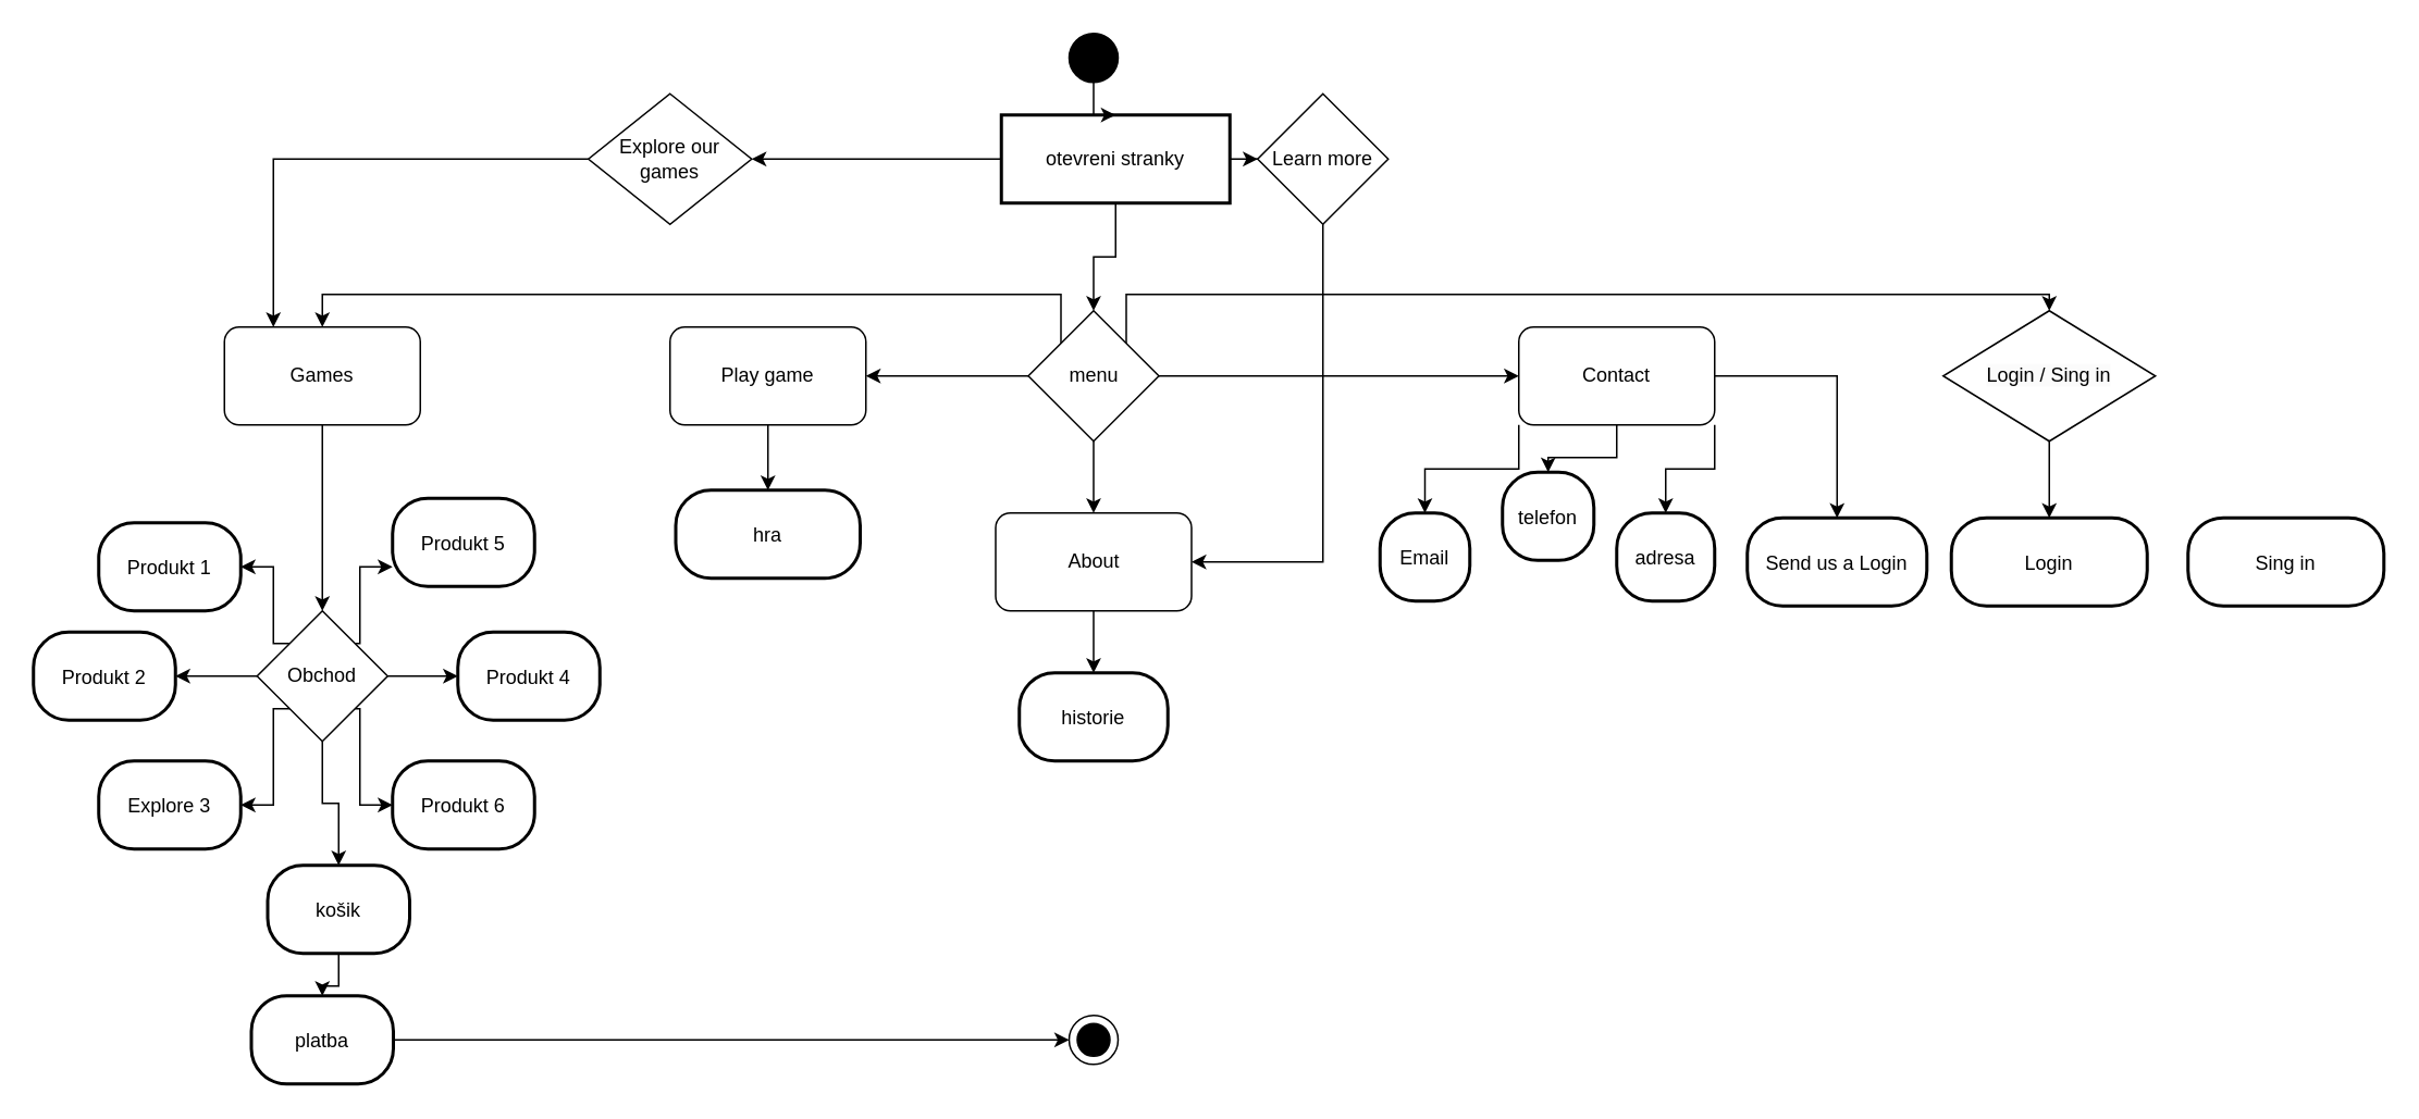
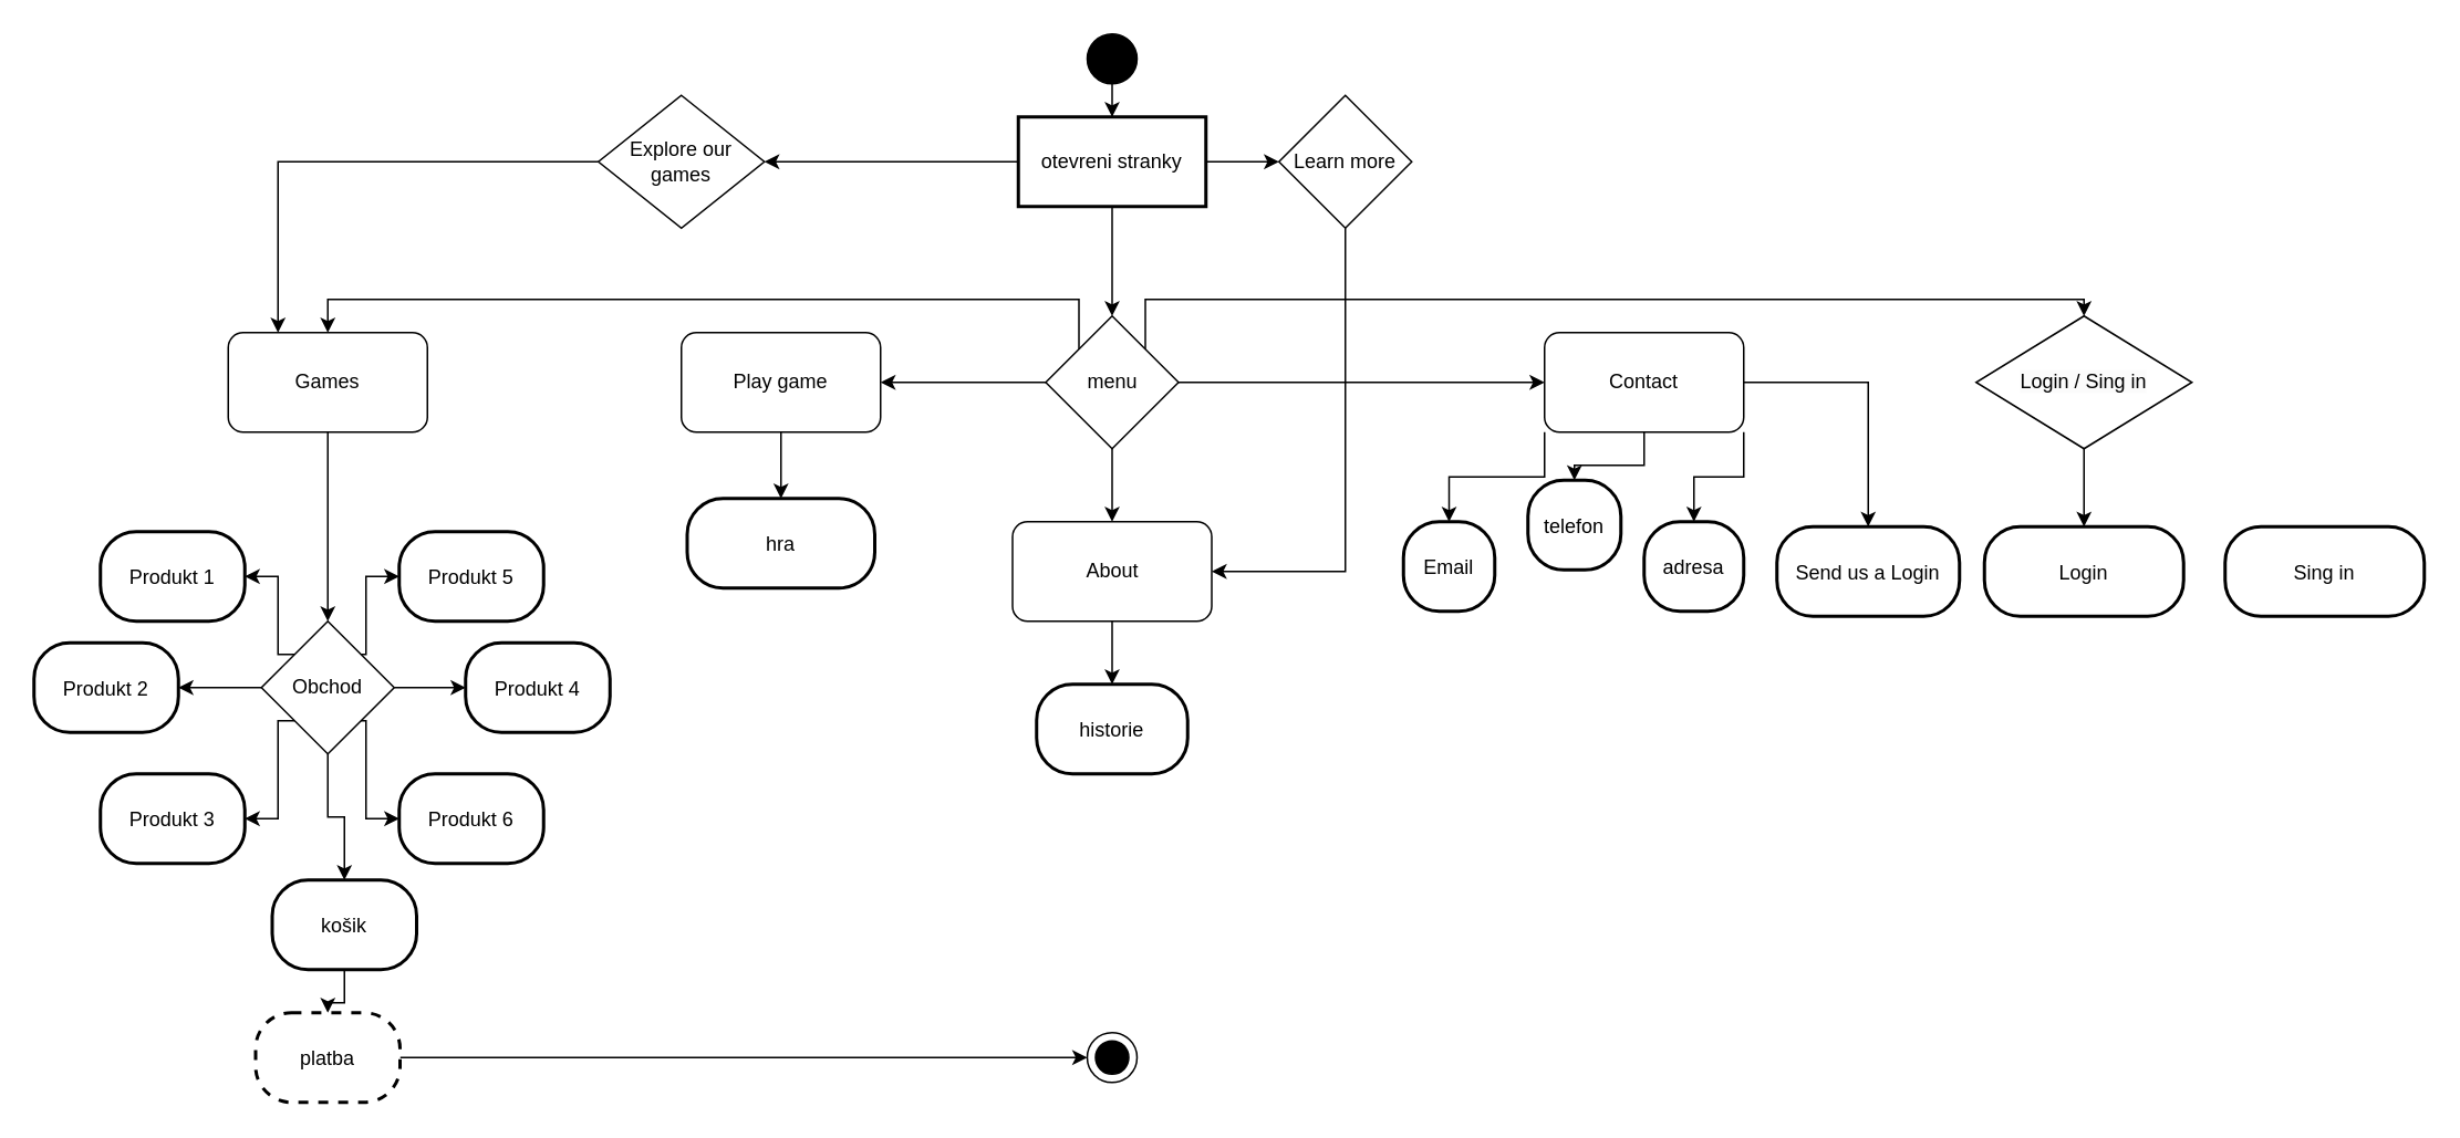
  <mxCell id="0" />
  <mxCell id="1" parent="0" />
  <mxCell id="2" value="" style="edgeStyle=orthogonalEdgeStyle;rounded=0;orthogonalLoop=1;jettySize=auto;html=1;" parent="1" source="5" target="18" edge="1"><mxGeometry relative="1" as="geometry" /></mxCell>
  <mxCell id="3" style="edgeStyle=orthogonalEdgeStyle;rounded=0;orthogonalLoop=1;jettySize=auto;html=1;entryX=1;entryY=0.5;entryDx=0;entryDy=0;" edge="1" parent="1" source="5" target="56"><mxGeometry relative="1" as="geometry" /></mxCell>
  <mxCell id="4" value="" style="edgeStyle=orthogonalEdgeStyle;rounded=0;orthogonalLoop=1;jettySize=auto;html=1;" edge="1" parent="1" source="5" target="58"><mxGeometry relative="1" as="geometry" /></mxCell>
- <mxCell id="5" value="otevreni stranky" style="whiteSpace=wrap;strokeWidth=2;" parent="1" vertex="1"><mxGeometry x="613" y="70" width="140" height="54" as="geometry" /></mxCell>
+ <mxCell id="5" value="otevreni stranky" style="whiteSpace=wrap;strokeWidth=2;" parent="1" vertex="1"><mxGeometry x="613" y="70" width="113" height="54" as="geometry" /></mxCell>
  <mxCell id="6" value="historie" style="rounded=1;arcSize=40;strokeWidth=2" parent="1" vertex="1"><mxGeometry x="624" y="412" width="91" height="54" as="geometry" /></mxCell>
  <mxCell id="7" value="telefon" style="rounded=1;arcSize=40;strokeWidth=2" parent="1" vertex="1"><mxGeometry x="920" y="289" width="56" height="54" as="geometry" /></mxCell>
  <mxCell id="8" value="Email" style="rounded=1;arcSize=40;strokeWidth=2" parent="1" vertex="1"><mxGeometry x="845" y="314" width="55" height="54" as="geometry" /></mxCell>
  <mxCell id="9" value="adresa" style="rounded=1;arcSize=40;strokeWidth=2" parent="1" vertex="1"><mxGeometry x="990" y="314" width="60" height="54" as="geometry" /></mxCell>
  <mxCell id="10" value="hra" style="rounded=1;arcSize=40;strokeWidth=2" parent="1" vertex="1"><mxGeometry x="413.5" y="300" width="113" height="54" as="geometry" /></mxCell>
  <mxCell id="11" value="" style="edgeStyle=orthogonalEdgeStyle;rounded=0;orthogonalLoop=1;jettySize=auto;html=1;" parent="1" source="12" target="5" edge="1"><mxGeometry relative="1" as="geometry" /></mxCell>
  <mxCell id="12" value="" style="ellipse;whiteSpace=wrap;html=1;aspect=fixed;fillColor=#000000;" parent="1" vertex="1"><mxGeometry x="654.5" width="30" height="30" as="geometry" y="20" /></mxCell>
  <mxCell id="13" style="edgeStyle=orthogonalEdgeStyle;rounded=0;orthogonalLoop=1;jettySize=auto;html=1;exitX=0;exitY=0.5;exitDx=0;exitDy=0;" parent="1" source="18" target="29" edge="1"><mxGeometry relative="1" as="geometry" /></mxCell>
  <mxCell id="14" value="" style="edgeStyle=orthogonalEdgeStyle;rounded=0;orthogonalLoop=1;jettySize=auto;html=1;" parent="1" source="18" target="27" edge="1"><mxGeometry relative="1" as="geometry" /></mxCell>
  <mxCell id="15" style="edgeStyle=orthogonalEdgeStyle;rounded=0;orthogonalLoop=1;jettySize=auto;html=1;exitX=1;exitY=0.5;exitDx=0;exitDy=0;" parent="1" source="18" target="25" edge="1"><mxGeometry relative="1" as="geometry" /></mxCell>
  <mxCell id="16" style="edgeStyle=orthogonalEdgeStyle;rounded=0;orthogonalLoop=1;jettySize=auto;html=1;exitX=0;exitY=0;exitDx=0;exitDy=0;entryX=0.5;entryY=0;entryDx=0;entryDy=0;" parent="1" source="18" target="31" edge="1"><mxGeometry relative="1" as="geometry"><Array as="points"><mxPoint x="649" y="180" /><mxPoint x="197" y="180" /></Array></mxGeometry></mxCell>
  <mxCell id="17" style="edgeStyle=orthogonalEdgeStyle;rounded=0;orthogonalLoop=1;jettySize=auto;html=1;exitX=1;exitY=0;exitDx=0;exitDy=0;entryX=0.5;entryY=0;entryDx=0;entryDy=0;" parent="1" source="18" target="48" edge="1"><mxGeometry relative="1" as="geometry"><Array as="points"><mxPoint x="690" y="180" /><mxPoint x="1255" y="180" /></Array></mxGeometry></mxCell>
  <mxCell id="18" value="menu" style="rhombus;whiteSpace=wrap;html=1;" parent="1" vertex="1"><mxGeometry x="629.5" y="190" width="80" height="80" as="geometry" /></mxCell>
  <mxCell id="19" value="" style="ellipse;whiteSpace=wrap;html=1;aspect=fixed;strokeColor=#000000;fillColor=#000000;" parent="1" vertex="1"><mxGeometry x="659.5" y="627" width="20" height="20" as="geometry" /></mxCell>
  <mxCell id="20" value="" style="ellipse;whiteSpace=wrap;html=1;aspect=fixed;fillColor=none;" parent="1" vertex="1"><mxGeometry x="654.5" y="622" width="30" height="30" as="geometry" /></mxCell>
  <mxCell id="21" style="edgeStyle=orthogonalEdgeStyle;rounded=0;orthogonalLoop=1;jettySize=auto;html=1;exitX=0;exitY=1;exitDx=0;exitDy=0;entryX=0.5;entryY=0;entryDx=0;entryDy=0;" parent="1" source="25" target="8" edge="1"><mxGeometry relative="1" as="geometry" /></mxCell>
  <mxCell id="22" style="edgeStyle=orthogonalEdgeStyle;rounded=0;orthogonalLoop=1;jettySize=auto;html=1;exitX=0.5;exitY=1;exitDx=0;exitDy=0;entryX=0.5;entryY=0;entryDx=0;entryDy=0;" parent="1" source="25" target="7" edge="1"><mxGeometry relative="1" as="geometry" /></mxCell>
  <mxCell id="23" style="edgeStyle=orthogonalEdgeStyle;rounded=0;orthogonalLoop=1;jettySize=auto;html=1;exitX=1;exitY=1;exitDx=0;exitDy=0;entryX=0.5;entryY=0;entryDx=0;entryDy=0;" parent="1" source="25" target="9" edge="1"><mxGeometry relative="1" as="geometry" /></mxCell>
  <mxCell id="24" style="edgeStyle=orthogonalEdgeStyle;rounded=0;orthogonalLoop=1;jettySize=auto;html=1;exitX=1;exitY=0.5;exitDx=0;exitDy=0;" parent="1" source="25" target="32" edge="1"><mxGeometry relative="1" as="geometry" /></mxCell>
  <mxCell id="25" value="&lt;span style=&quot;text-wrap-mode: nowrap;&quot;&gt;Contact&lt;/span&gt;" style="rounded=1;whiteSpace=wrap;html=1;" parent="1" vertex="1"><mxGeometry x="930" y="200" width="120" height="60" as="geometry" /></mxCell>
  <mxCell id="26" value="" style="edgeStyle=orthogonalEdgeStyle;rounded=0;orthogonalLoop=1;jettySize=auto;html=1;" parent="1" source="27" target="6" edge="1"><mxGeometry relative="1" as="geometry" /></mxCell>
  <mxCell id="27" value="About" style="rounded=1;whiteSpace=wrap;html=1;" parent="1" vertex="1"><mxGeometry x="609.5" y="314" width="120" height="60" as="geometry" /></mxCell>
  <mxCell id="28" value="" style="edgeStyle=orthogonalEdgeStyle;rounded=0;orthogonalLoop=1;jettySize=auto;html=1;" parent="1" source="29" target="10" edge="1"><mxGeometry relative="1" as="geometry" /></mxCell>
  <mxCell id="29" value="Play game" style="rounded=1;whiteSpace=wrap;html=1;" parent="1" vertex="1"><mxGeometry x="410" y="200" width="120" height="60" as="geometry" /></mxCell>
  <mxCell id="30" style="edgeStyle=orthogonalEdgeStyle;rounded=0;orthogonalLoop=1;jettySize=auto;html=1;exitX=0.5;exitY=1;exitDx=0;exitDy=0;" parent="1" source="31" target="40" edge="1"><mxGeometry relative="1" as="geometry" /></mxCell>
  <mxCell id="31" value="Games" style="rounded=1;whiteSpace=wrap;html=1;" parent="1" vertex="1"><mxGeometry x="137" y="200" width="120" height="60" as="geometry" /></mxCell>
  <mxCell id="32" value="Send us a Login" style="rounded=1;arcSize=40;strokeWidth=2" parent="1" vertex="1"><mxGeometry x="1070" y="317" width="110" height="54" as="geometry" /></mxCell>
  <mxCell id="33" value="" style="edgeStyle=orthogonalEdgeStyle;rounded=0;orthogonalLoop=1;jettySize=auto;html=1;" parent="1" source="40" target="46" edge="1"><mxGeometry relative="1" as="geometry" /></mxCell>
  <mxCell id="34" style="edgeStyle=orthogonalEdgeStyle;rounded=0;orthogonalLoop=1;jettySize=auto;html=1;exitX=1;exitY=0;exitDx=0;exitDy=0;" parent="1" source="40" target="43" edge="1"><mxGeometry relative="1" as="geometry"><Array as="points"><mxPoint x="220" y="394" /><mxPoint x="220" y="347" /></Array></mxGeometry></mxCell>
  <mxCell id="35" style="edgeStyle=orthogonalEdgeStyle;rounded=0;orthogonalLoop=1;jettySize=auto;html=1;exitX=1;exitY=1;exitDx=0;exitDy=0;entryX=0;entryY=0.5;entryDx=0;entryDy=0;" parent="1" source="40" target="42" edge="1"><mxGeometry relative="1" as="geometry"><Array as="points"><mxPoint x="220" y="434" /><mxPoint x="220" y="493" /></Array></mxGeometry></mxCell>
  <mxCell id="36" value="" style="edgeStyle=orthogonalEdgeStyle;rounded=0;orthogonalLoop=1;jettySize=auto;html=1;" parent="1" source="40" target="44" edge="1"><mxGeometry relative="1" as="geometry" /></mxCell>
  <mxCell id="37" style="edgeStyle=orthogonalEdgeStyle;rounded=0;orthogonalLoop=1;jettySize=auto;html=1;exitX=0;exitY=0;exitDx=0;exitDy=0;entryX=1;entryY=0.5;entryDx=0;entryDy=0;" parent="1" source="40" target="41" edge="1"><mxGeometry relative="1" as="geometry"><Array as="points"><mxPoint x="167" y="394" /><mxPoint x="167" y="347" /></Array></mxGeometry></mxCell>
  <mxCell id="38" style="edgeStyle=orthogonalEdgeStyle;rounded=0;orthogonalLoop=1;jettySize=auto;html=1;exitX=0;exitY=1;exitDx=0;exitDy=0;entryX=1;entryY=0.5;entryDx=0;entryDy=0;" parent="1" source="40" target="45" edge="1"><mxGeometry relative="1" as="geometry"><Array as="points"><mxPoint x="167" y="434" /><mxPoint x="167" y="493" /></Array></mxGeometry></mxCell>
  <mxCell id="39" style="edgeStyle=orthogonalEdgeStyle;rounded=0;orthogonalLoop=1;jettySize=auto;html=1;exitX=0.5;exitY=1;exitDx=0;exitDy=0;" parent="1" source="40" target="52" edge="1"><mxGeometry relative="1" as="geometry" /></mxCell>
  <mxCell id="40" value="Obchod" style="rhombus;whiteSpace=wrap;html=1;" parent="1" vertex="1"><mxGeometry x="157" y="374" width="80" height="80" as="geometry" /></mxCell>
  <mxCell id="41" value="Produkt 1" style="rounded=1;arcSize=40;strokeWidth=2" parent="1" vertex="1"><mxGeometry x="60" y="320" width="87" height="54" as="geometry" /></mxCell>
  <mxCell id="42" value="Produkt 6" style="rounded=1;arcSize=40;strokeWidth=2" parent="1" vertex="1"><mxGeometry x="240" y="466" width="87" height="54" as="geometry" /></mxCell>
- <mxCell id="43" value="Produkt 5" style="rounded=1;arcSize=40;strokeWidth=2" parent="1" vertex="1"><mxGeometry x="240" y="305" width="87" height="54" as="geometry" /></mxCell>
+ <mxCell id="43" value="Produkt 5" style="rounded=1;arcSize=40;strokeWidth=2" parent="1" vertex="1"><mxGeometry x="240" y="320" width="87" height="54" as="geometry" /></mxCell>
  <mxCell id="44" value="Produkt 2" style="rounded=1;arcSize=40;strokeWidth=2" parent="1" vertex="1"><mxGeometry x="20" y="387" width="87" height="54" as="geometry" /></mxCell>
- <mxCell id="45" value="Explore 3" style="rounded=1;arcSize=40;strokeWidth=2" parent="1" vertex="1"><mxGeometry x="60" y="466" width="87" height="54" as="geometry" /></mxCell>
+ <mxCell id="45" value="Produkt 3" style="rounded=1;arcSize=40;strokeWidth=2" parent="1" vertex="1"><mxGeometry x="60" y="466" width="87" height="54" as="geometry" /></mxCell>
  <mxCell id="46" value="Produkt 4" style="rounded=1;arcSize=40;strokeWidth=2" parent="1" vertex="1"><mxGeometry x="280" y="387" width="87" height="54" as="geometry" /></mxCell>
  <mxCell id="47" value="" style="edgeStyle=orthogonalEdgeStyle;rounded=0;orthogonalLoop=1;jettySize=auto;html=1;" parent="1" source="48" target="49" edge="1"><mxGeometry relative="1" as="geometry" /></mxCell>
  <mxCell id="48" value="&amp;nbsp;&lt;br&gt;&lt;span style=&quot;color: rgb(0, 0, 0); font-family: Helvetica; font-size: 12px; font-style: normal; font-variant-ligatures: normal; font-variant-caps: normal; font-weight: 400; letter-spacing: normal; orphans: 2; text-align: center; text-indent: 0px; text-transform: none; widows: 2; word-spacing: 0px; -webkit-text-stroke-width: 0px; white-space: normal; background-color: rgb(251, 251, 251); text-decoration-thickness: initial; text-decoration-style: initial; text-decoration-color: initial; float: none; display: inline !important;&quot;&gt;Login / Sing in&lt;/span&gt;&lt;div&gt;&lt;br/&gt;&lt;/div&gt;" style="rhombus;whiteSpace=wrap;html=1;" parent="1" vertex="1"><mxGeometry x="1190" y="190" width="130" height="80" as="geometry" /></mxCell>
  <mxCell id="49" value="Login" style="rounded=1;arcSize=40;strokeWidth=2" parent="1" vertex="1"><mxGeometry x="1195" y="317" width="120" height="54" as="geometry" /></mxCell>
  <mxCell id="50" value="Sing in" style="rounded=1;arcSize=40;strokeWidth=2" parent="1" vertex="1"><mxGeometry x="1340" y="317" width="120" height="54" as="geometry" /></mxCell>
  <mxCell id="51" value="" style="edgeStyle=orthogonalEdgeStyle;rounded=0;orthogonalLoop=1;jettySize=auto;html=1;" parent="1" source="52" target="54" edge="1"><mxGeometry relative="1" as="geometry" /></mxCell>
  <mxCell id="52" value="košik" style="rounded=1;arcSize=40;strokeWidth=2" parent="1" vertex="1"><mxGeometry x="163.5" y="530" width="87" height="54" as="geometry" /></mxCell>
  <mxCell id="53" style="edgeStyle=orthogonalEdgeStyle;rounded=0;orthogonalLoop=1;jettySize=auto;html=1;exitX=1;exitY=0.5;exitDx=0;exitDy=0;entryX=0;entryY=0.5;entryDx=0;entryDy=0;" parent="1" source="54" target="20" edge="1"><mxGeometry relative="1" as="geometry" /></mxCell>
- <mxCell id="54" value="platba" style="rounded=1;arcSize=40;strokeWidth=2" parent="1" vertex="1"><mxGeometry x="153.5" y="610" width="87" height="54" as="geometry" /></mxCell>
+ <mxCell id="54" value="platba" style="rounded=1;arcSize=40;strokeWidth=2;dashed=1;" parent="1" vertex="1"><mxGeometry x="153.5" y="610" width="87" height="54" as="geometry" /></mxCell>
  <mxCell id="55" style="edgeStyle=orthogonalEdgeStyle;rounded=0;orthogonalLoop=1;jettySize=auto;html=1;exitX=0;exitY=0.5;exitDx=0;exitDy=0;entryX=0.25;entryY=0;entryDx=0;entryDy=0;" edge="1" parent="1" source="56" target="31"><mxGeometry relative="1" as="geometry" /></mxCell>
  <mxCell id="56" value="Explore our games" style="rhombus;whiteSpace=wrap;html=1;" vertex="1" parent="1"><mxGeometry x="360" y="57" width="100" height="80" as="geometry" /></mxCell>
  <mxCell id="57" style="edgeStyle=orthogonalEdgeStyle;rounded=0;orthogonalLoop=1;jettySize=auto;html=1;exitX=0.5;exitY=1;exitDx=0;exitDy=0;entryX=1;entryY=0.5;entryDx=0;entryDy=0;" edge="1" parent="1" source="58" target="27"><mxGeometry relative="1" as="geometry" /></mxCell>
  <mxCell id="58" value="Learn more" style="rhombus;whiteSpace=wrap;html=1;" vertex="1" parent="1"><mxGeometry x="770" y="57" width="80" height="80" as="geometry" /></mxCell>
